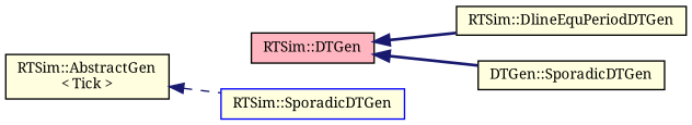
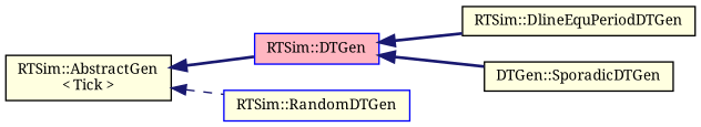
  digraph {
    fontname="Noto Serif"
    rankdir=LR
    node [color=black fillcolor=lightyellow fontname="Noto Serif" fontsize=10 shape=record style=filled]
    edge [color=midnightblue dir=back fontname="Noto Serif" fontsize=10 labelfontname=Helvetica labelfontsize=10 style=bold]
-   n1 [fillcolor=lightpink fontcolor=black height=0.2 label="RTSim::DTGen" width=0.4]
+   n1 [color=blue fillcolor=lightpink fontcolor=black height=0.2 label="RTSim::DTGen" width=0.4]
    n2 [height=0.2 label="RTSim::DlineEquPeriodDTGen" width=0.4]
    n3 [height=0.2 label="DTGen::SporadicDTGen" width=0.4]
-   n4 [color=blue height=0.2 label="RTSim::SporadicDTGen" width=0.4]
+   n4 [color=blue height=0.2 label="RTSim::RandomDTGen" width=0.4]
    n5 [height=0.2 label="RTSim::AbstractGen\l\< Tick \>" width=0.4]
    n1 -> n2
    n1 -> n3
+   n5 -> n1
    n5 -> n4 [style=dashed]
  }
